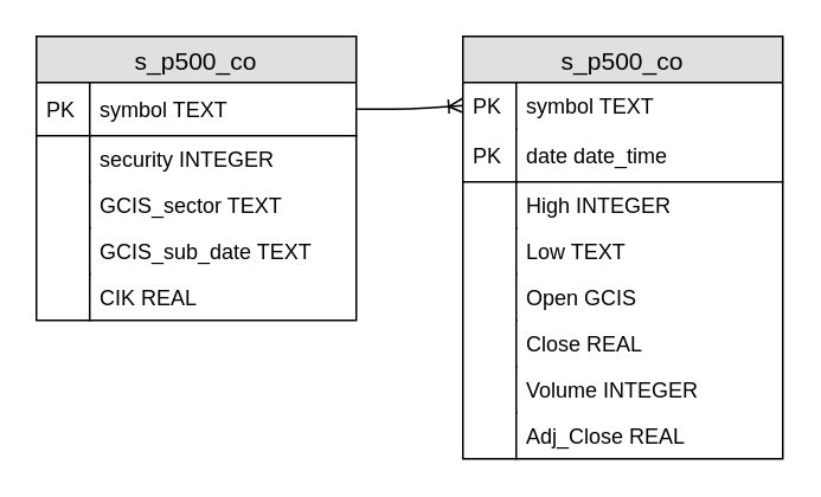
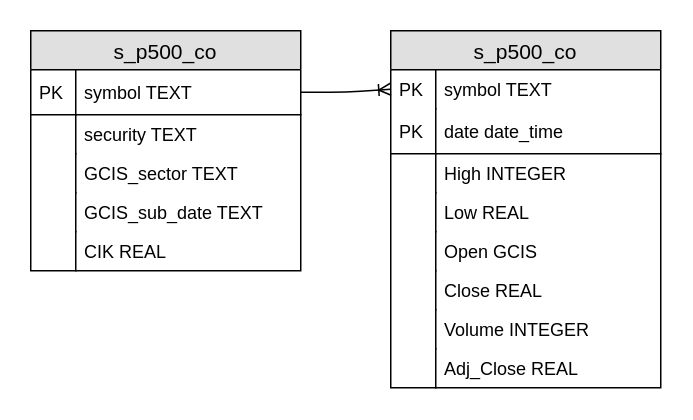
  <mxCell id="0" />
  <mxCell id="1" parent="0" />
  <mxCell id="2" value="s_p500_co" style="swimlane;fontStyle=0;childLayout=stackLayout;horizontal=1;startSize=26;fillColor=#e0e0e0;horizontalStack=0;resizeParent=1;resizeParentMax=0;resizeLast=0;collapsible=1;marginBottom=0;swimlaneFillColor=#ffffff;align=center;fontSize=14;" parent="1" vertex="1"><mxGeometry x="20" y="20" width="180" height="160" as="geometry" /></mxCell>
  <mxCell id="3" value="symbol TEXT" style="shape=partialRectangle;top=0;left=0;right=0;bottom=1;align=left;verticalAlign=middle;fillColor=none;spacingLeft=34;spacingRight=4;overflow=hidden;rotatable=0;points=[[0,0.5],[1,0.5]];portConstraint=eastwest;dropTarget=0;fontStyle=0;fontSize=12;" parent="2" vertex="1"><mxGeometry y="26" width="180" height="30" as="geometry" /></mxCell>
  <mxCell id="4" value="PK" style="shape=partialRectangle;top=0;left=0;bottom=0;fillColor=none;align=left;verticalAlign=middle;spacingLeft=4;spacingRight=4;overflow=hidden;rotatable=0;points=[];portConstraint=eastwest;part=1;fontSize=12;" parent="3" vertex="1" connectable="0"><mxGeometry width="30" height="30" as="geometry" /></mxCell>
- <mxCell id="5" value="security INTEGER" style="shape=partialRectangle;top=0;left=0;right=0;bottom=0;align=left;verticalAlign=top;fillColor=none;spacingLeft=34;spacingRight=4;overflow=hidden;rotatable=0;points=[[0,0.5],[1,0.5]];portConstraint=eastwest;dropTarget=0;fontSize=12;" parent="2" vertex="1"><mxGeometry y="56" width="180" height="26" as="geometry" /></mxCell>
+ <mxCell id="5" value="security TEXT" style="shape=partialRectangle;top=0;left=0;right=0;bottom=0;align=left;verticalAlign=top;fillColor=none;spacingLeft=34;spacingRight=4;overflow=hidden;rotatable=0;points=[[0,0.5],[1,0.5]];portConstraint=eastwest;dropTarget=0;fontSize=12;" parent="2" vertex="1"><mxGeometry y="56" width="180" height="26" as="geometry" /></mxCell>
  <mxCell id="6" value="" style="shape=partialRectangle;top=0;left=0;bottom=0;fillColor=none;align=left;verticalAlign=top;spacingLeft=4;spacingRight=4;overflow=hidden;rotatable=0;points=[];portConstraint=eastwest;part=1;fontSize=12;" parent="5" vertex="1" connectable="0"><mxGeometry width="30" height="26" as="geometry" /></mxCell>
  <mxCell id="7" value="GCIS_sector TEXT" style="shape=partialRectangle;top=0;left=0;right=0;bottom=0;align=left;verticalAlign=top;fillColor=none;spacingLeft=34;spacingRight=4;overflow=hidden;rotatable=0;points=[[0,0.5],[1,0.5]];portConstraint=eastwest;dropTarget=0;fontSize=12;" parent="2" vertex="1"><mxGeometry y="82" width="180" height="26" as="geometry" /></mxCell>
  <mxCell id="8" value="" style="shape=partialRectangle;top=0;left=0;bottom=0;fillColor=none;align=left;verticalAlign=top;spacingLeft=4;spacingRight=4;overflow=hidden;rotatable=0;points=[];portConstraint=eastwest;part=1;fontSize=12;" parent="7" vertex="1" connectable="0"><mxGeometry width="30" height="26" as="geometry" /></mxCell>
  <mxCell id="9" value="GCIS_sub_date TEXT" style="shape=partialRectangle;top=0;left=0;right=0;bottom=0;align=left;verticalAlign=top;fillColor=none;spacingLeft=34;spacingRight=4;overflow=hidden;rotatable=0;points=[[0,0.5],[1,0.5]];portConstraint=eastwest;dropTarget=0;fontSize=12;" parent="2" vertex="1"><mxGeometry y="108" width="180" height="26" as="geometry" /></mxCell>
  <mxCell id="10" value="" style="shape=partialRectangle;top=0;left=0;bottom=0;fillColor=none;align=left;verticalAlign=top;spacingLeft=4;spacingRight=4;overflow=hidden;rotatable=0;points=[];portConstraint=eastwest;part=1;fontSize=12;" parent="9" vertex="1" connectable="0"><mxGeometry width="30" height="26" as="geometry" /></mxCell>
  <mxCell id="11" value="CIK REAL" style="shape=partialRectangle;top=0;left=0;right=0;bottom=0;align=left;verticalAlign=top;fillColor=none;spacingLeft=34;spacingRight=4;overflow=hidden;rotatable=0;points=[[0,0.5],[1,0.5]];portConstraint=eastwest;dropTarget=0;fontSize=12;" parent="2" vertex="1"><mxGeometry y="134" width="180" height="26" as="geometry" /></mxCell>
  <mxCell id="12" value="" style="shape=partialRectangle;top=0;left=0;bottom=0;fillColor=none;align=left;verticalAlign=top;spacingLeft=4;spacingRight=4;overflow=hidden;rotatable=0;points=[];portConstraint=eastwest;part=1;fontSize=12;" parent="11" vertex="1" connectable="0"><mxGeometry width="30" height="26" as="geometry" /></mxCell>
  <mxCell id="13" value="s_p500_co" style="swimlane;fontStyle=0;childLayout=stackLayout;horizontal=1;startSize=26;fillColor=#e0e0e0;horizontalStack=0;resizeParent=1;resizeParentMax=0;resizeLast=0;collapsible=1;marginBottom=0;swimlaneFillColor=#ffffff;align=center;fontSize=14;" vertex="1" parent="1"><mxGeometry x="260" y="20" width="180" height="238" as="geometry" /></mxCell>
  <mxCell id="14" value="symbol TEXT" style="shape=partialRectangle;top=0;left=0;right=0;bottom=0;align=left;verticalAlign=top;fillColor=none;spacingLeft=34;spacingRight=4;overflow=hidden;rotatable=0;points=[[0,0.5],[1,0.5]];portConstraint=eastwest;dropTarget=0;fontSize=12;" vertex="1" parent="13"><mxGeometry y="26" width="180" height="26" as="geometry" /></mxCell>
  <mxCell id="15" value="PK" style="shape=partialRectangle;top=0;left=0;bottom=0;fillColor=none;align=left;verticalAlign=top;spacingLeft=4;spacingRight=4;overflow=hidden;rotatable=0;points=[];portConstraint=eastwest;part=1;fontSize=12;" vertex="1" connectable="0" parent="14"><mxGeometry width="30" height="26" as="geometry" /></mxCell>
  <mxCell id="16" value="date date_time" style="shape=partialRectangle;top=0;left=0;right=0;bottom=1;align=left;verticalAlign=middle;fillColor=none;spacingLeft=34;spacingRight=4;overflow=hidden;rotatable=0;points=[[0,0.5],[1,0.5]];portConstraint=eastwest;dropTarget=0;fontStyle=0;fontSize=12;" vertex="1" parent="13"><mxGeometry y="52" width="180" height="30" as="geometry" /></mxCell>
  <mxCell id="17" value="PK" style="shape=partialRectangle;top=0;left=0;bottom=0;fillColor=none;align=left;verticalAlign=middle;spacingLeft=4;spacingRight=4;overflow=hidden;rotatable=0;points=[];portConstraint=eastwest;part=1;fontSize=12;" vertex="1" connectable="0" parent="16"><mxGeometry width="30" height="30" as="geometry" /></mxCell>
  <mxCell id="18" value="High INTEGER" style="shape=partialRectangle;top=0;left=0;right=0;bottom=0;align=left;verticalAlign=top;fillColor=none;spacingLeft=34;spacingRight=4;overflow=hidden;rotatable=0;points=[[0,0.5],[1,0.5]];portConstraint=eastwest;dropTarget=0;fontSize=12;" vertex="1" parent="13"><mxGeometry y="82" width="180" height="26" as="geometry" /></mxCell>
  <mxCell id="19" value="" style="shape=partialRectangle;top=0;left=0;bottom=0;fillColor=none;align=left;verticalAlign=top;spacingLeft=4;spacingRight=4;overflow=hidden;rotatable=0;points=[];portConstraint=eastwest;part=1;fontSize=12;" vertex="1" connectable="0" parent="18"><mxGeometry width="30" height="26" as="geometry" /></mxCell>
- <mxCell id="20" value="Low TEXT" style="shape=partialRectangle;top=0;left=0;right=0;bottom=0;align=left;verticalAlign=top;fillColor=none;spacingLeft=34;spacingRight=4;overflow=hidden;rotatable=0;points=[[0,0.5],[1,0.5]];portConstraint=eastwest;dropTarget=0;fontSize=12;" vertex="1" parent="13"><mxGeometry y="108" width="180" height="26" as="geometry" /></mxCell>
+ <mxCell id="20" value="Low REAL" style="shape=partialRectangle;top=0;left=0;right=0;bottom=0;align=left;verticalAlign=top;fillColor=none;spacingLeft=34;spacingRight=4;overflow=hidden;rotatable=0;points=[[0,0.5],[1,0.5]];portConstraint=eastwest;dropTarget=0;fontSize=12;" vertex="1" parent="13"><mxGeometry y="108" width="180" height="26" as="geometry" /></mxCell>
  <mxCell id="21" value="" style="shape=partialRectangle;top=0;left=0;bottom=0;fillColor=none;align=left;verticalAlign=top;spacingLeft=4;spacingRight=4;overflow=hidden;rotatable=0;points=[];portConstraint=eastwest;part=1;fontSize=12;" vertex="1" connectable="0" parent="20"><mxGeometry width="30" height="26" as="geometry" /></mxCell>
  <mxCell id="22" value="Open GCIS" style="shape=partialRectangle;top=0;left=0;right=0;bottom=0;align=left;verticalAlign=top;fillColor=none;spacingLeft=34;spacingRight=4;overflow=hidden;rotatable=0;points=[[0,0.5],[1,0.5]];portConstraint=eastwest;dropTarget=0;fontSize=12;" vertex="1" parent="13"><mxGeometry y="134" width="180" height="26" as="geometry" /></mxCell>
  <mxCell id="23" value="" style="shape=partialRectangle;top=0;left=0;bottom=0;fillColor=none;align=left;verticalAlign=top;spacingLeft=4;spacingRight=4;overflow=hidden;rotatable=0;points=[];portConstraint=eastwest;part=1;fontSize=12;" vertex="1" connectable="0" parent="22"><mxGeometry width="30" height="26" as="geometry" /></mxCell>
  <mxCell id="24" value="Close REAL" style="shape=partialRectangle;top=0;left=0;right=0;bottom=0;align=left;verticalAlign=top;fillColor=none;spacingLeft=34;spacingRight=4;overflow=hidden;rotatable=0;points=[[0,0.5],[1,0.5]];portConstraint=eastwest;dropTarget=0;fontSize=12;" vertex="1" parent="13"><mxGeometry y="160" width="180" height="26" as="geometry" /></mxCell>
  <mxCell id="25" value="" style="shape=partialRectangle;top=0;left=0;bottom=0;fillColor=none;align=left;verticalAlign=top;spacingLeft=4;spacingRight=4;overflow=hidden;rotatable=0;points=[];portConstraint=eastwest;part=1;fontSize=12;" vertex="1" connectable="0" parent="24"><mxGeometry width="30" height="26" as="geometry" /></mxCell>
  <mxCell id="26" value="Volume INTEGER" style="shape=partialRectangle;top=0;left=0;right=0;bottom=0;align=left;verticalAlign=top;fillColor=none;spacingLeft=34;spacingRight=4;overflow=hidden;rotatable=0;points=[[0,0.5],[1,0.5]];portConstraint=eastwest;dropTarget=0;fontSize=12;" vertex="1" parent="13"><mxGeometry y="186" width="180" height="26" as="geometry" /></mxCell>
  <mxCell id="27" value="" style="shape=partialRectangle;top=0;left=0;bottom=0;fillColor=none;align=left;verticalAlign=top;spacingLeft=4;spacingRight=4;overflow=hidden;rotatable=0;points=[];portConstraint=eastwest;part=1;fontSize=12;" vertex="1" connectable="0" parent="26"><mxGeometry width="30" height="26" as="geometry" /></mxCell>
  <mxCell id="28" value="Adj_Close REAL" style="shape=partialRectangle;top=0;left=0;right=0;bottom=0;align=left;verticalAlign=top;fillColor=none;spacingLeft=34;spacingRight=4;overflow=hidden;rotatable=0;points=[[0,0.5],[1,0.5]];portConstraint=eastwest;dropTarget=0;fontSize=12;" vertex="1" parent="13"><mxGeometry y="212" width="180" height="26" as="geometry" /></mxCell>
  <mxCell id="29" value="" style="shape=partialRectangle;top=0;left=0;bottom=0;fillColor=none;align=left;verticalAlign=top;spacingLeft=4;spacingRight=4;overflow=hidden;rotatable=0;points=[];portConstraint=eastwest;part=1;fontSize=12;" vertex="1" connectable="0" parent="28"><mxGeometry width="30" height="26" as="geometry" /></mxCell>
  <mxCell id="30" value="" style="edgeStyle=entityRelationEdgeStyle;fontSize=12;html=1;endArrow=ERoneToMany;exitX=1;exitY=0.5;exitDx=0;exitDy=0;entryX=0;entryY=0.5;entryDx=0;entryDy=0;" edge="1" parent="1" source="3" target="14"><mxGeometry width="100" height="100" relative="1" as="geometry"><mxPoint x="170" y="170" as="sourcePoint" /><mxPoint x="270" y="70" as="targetPoint" /></mxGeometry></mxCell>
